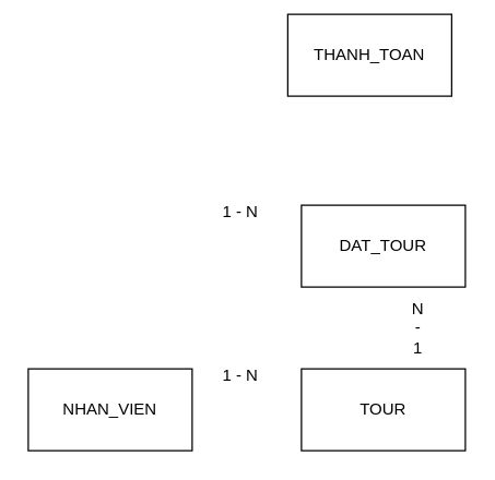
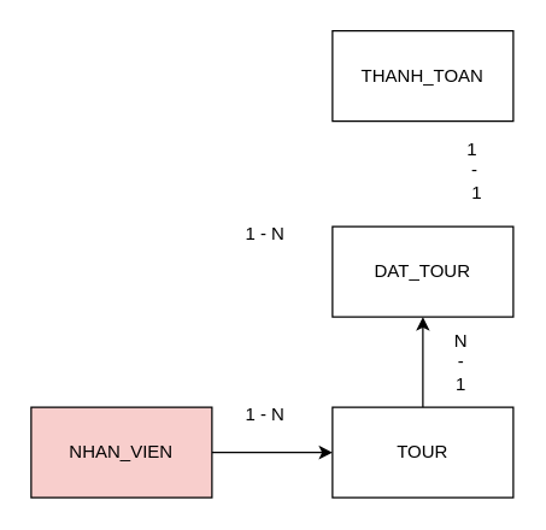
  <mxCell id="0" />
  <mxCell id="1" parent="0" />
  <mxCell id="2" value="DAT_TOUR" style="rounded=0;whiteSpace=wrap;html=1;" vertex="1" parent="1"><mxGeometry x="220" y="150" width="120" height="60" as="geometry" /></mxCell>
+ <mxCell id="3" value="" style="edgeStyle=orthogonalEdgeStyle;rounded=0;orthogonalLoop=1;jettySize=auto;html=1;" edge="1" parent="1" source="4" target="2"><mxGeometry relative="1" as="geometry" /></mxCell>
  <mxCell id="4" value="TOUR" style="whiteSpace=wrap;html=1;" vertex="1" parent="1"><mxGeometry x="220" y="270" width="120" height="60" as="geometry" /></mxCell>
- <mxCell id="6" value="NHAN_VIEN" style="whiteSpace=wrap;html=1;" vertex="1" parent="1"><mxGeometry x="20" y="270" width="120" height="60" as="geometry" /></mxCell>
- <mxCell id="7" value="THANH_TOAN" style="whiteSpace=wrap;html=1;" vertex="1" parent="1"><mxGeometry x="210" y="10" width="120" height="60" as="geometry" /></mxCell>
+ <mxCell id="5" style="edgeStyle=orthogonalEdgeStyle;rounded=0;orthogonalLoop=1;jettySize=auto;html=1;entryX=0;entryY=0.5;entryDx=0;entryDy=0;" edge="1" parent="1" source="6" target="4"><mxGeometry relative="1" as="geometry" /></mxCell>
+ <mxCell id="6" value="NHAN_VIEN" style="whiteSpace=wrap;html=1;fillColor=#f8cecc;" vertex="1" parent="1"><mxGeometry x="20" y="270" width="120" height="60" as="geometry" /></mxCell>
+ <mxCell id="7" value="THANH_TOAN" style="whiteSpace=wrap;html=1;" vertex="1" parent="1"><mxGeometry x="220" y="20" width="120" height="60" as="geometry" /></mxCell>
  <mxCell id="8" value="&lt;div&gt;&lt;span style=&quot;background-color: transparent; color: light-dark(rgb(0, 0, 0), rgb(255, 255, 255));&quot;&gt;N&lt;/span&gt;&lt;/div&gt;&lt;div&gt;&lt;span style=&quot;background-color: transparent; color: light-dark(rgb(0, 0, 0), rgb(255, 255, 255));&quot;&gt;-&lt;/span&gt;&lt;/div&gt;&lt;div&gt;&lt;span style=&quot;background-color: transparent; color: light-dark(rgb(0, 0, 0), rgb(255, 255, 255));&quot;&gt;1&lt;/span&gt;&lt;/div&gt;" style="text;html=1;align=center;verticalAlign=middle;resizable=0;points=[];autosize=1;strokeColor=none;fillColor=none;" vertex="1" parent="1"><mxGeometry x="290" y="210" width="30" height="60" as="geometry" /></mxCell>
+ <mxCell id="9" value="1&amp;nbsp;&lt;div&gt;-&lt;/div&gt;&lt;div&gt;&amp;nbsp;1&lt;/div&gt;" style="text;html=1;align=center;verticalAlign=middle;resizable=0;points=[];autosize=1;strokeColor=none;fillColor=none;" vertex="1" parent="1"><mxGeometry x="299" y="83" width="30" height="60" as="geometry" /></mxCell>
  <mxCell id="10" value="1 - N" style="text;html=1;align=center;verticalAlign=middle;resizable=0;points=[];autosize=1;strokeColor=none;fillColor=none;" vertex="1" parent="1"><mxGeometry x="150" y="140" width="50" height="30" as="geometry" /></mxCell>
  <mxCell id="11" value="1 - N" style="text;html=1;align=center;verticalAlign=middle;resizable=0;points=[];autosize=1;strokeColor=none;fillColor=none;" vertex="1" parent="1"><mxGeometry x="150" y="260" width="50" height="30" as="geometry" /></mxCell>
